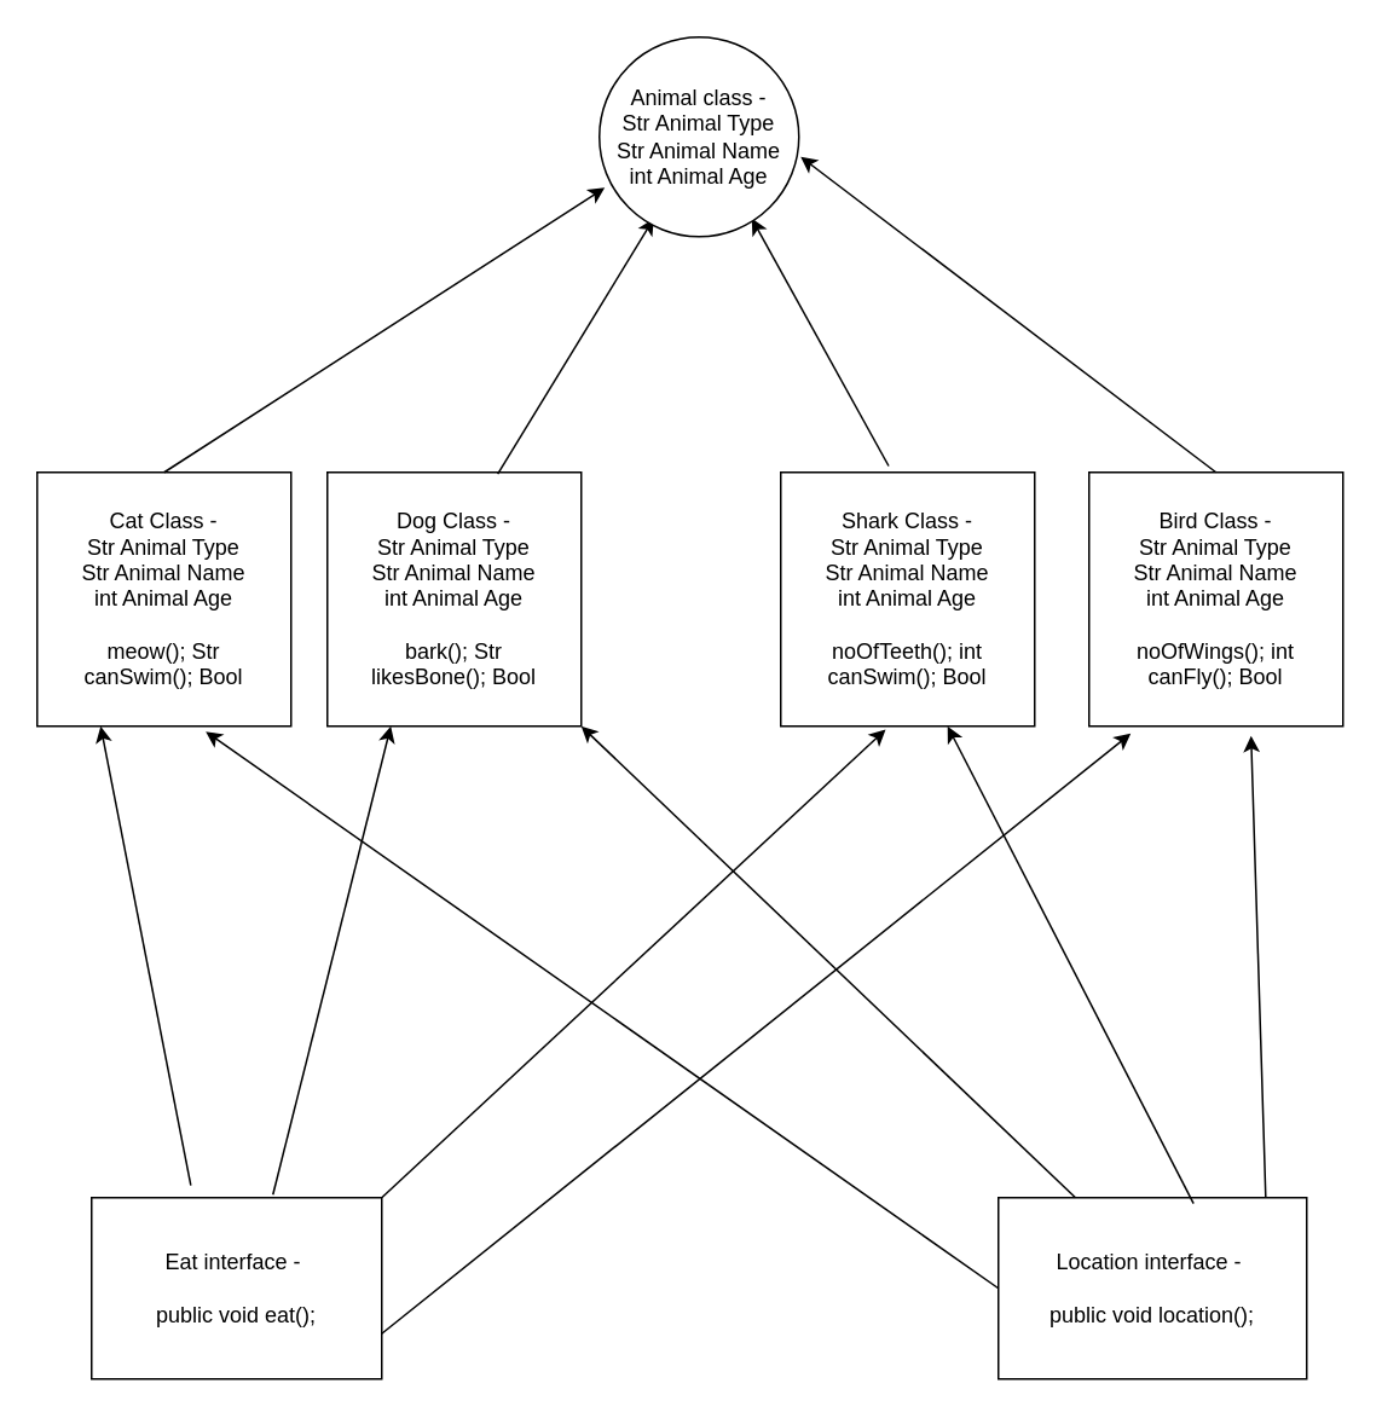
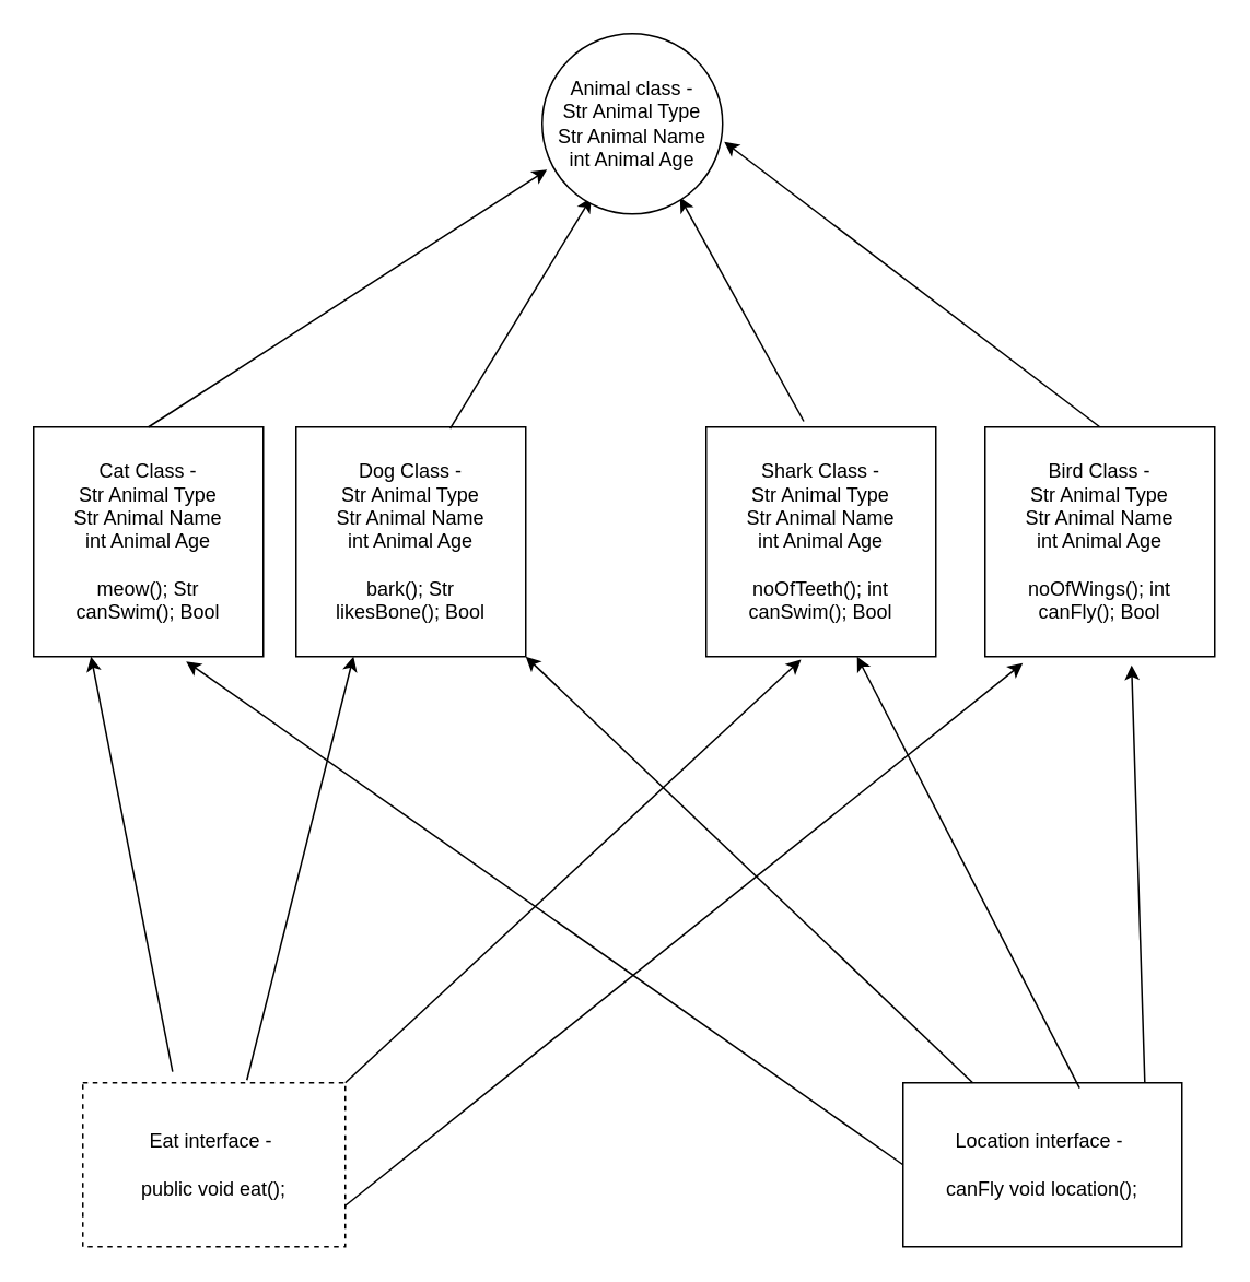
  <mxCell id="0" />
  <mxCell id="1" parent="0" />
  <mxCell id="2" value="Cat Class - &lt;br&gt;Str Animal Type&lt;br&gt;Str Animal Name&lt;br&gt;int Animal Age&lt;br&gt;&lt;br&gt;meow(); Str&lt;br&gt;canSwim(); Bool" style="whiteSpace=wrap;html=1;aspect=fixed;" vertex="1" parent="1"><mxGeometry x="20" y="260" width="140" height="140" as="geometry" /></mxCell>
  <mxCell id="3" value="Dog Class -&lt;br&gt;Str Animal Type&lt;br&gt;Str Animal Name&lt;br&gt;int Animal Age&lt;br&gt;&lt;br&gt;bark(); Str&lt;br&gt;likesBone(); Bool" style="whiteSpace=wrap;html=1;aspect=fixed;" vertex="1" parent="1"><mxGeometry x="180" y="260" width="140" height="140" as="geometry" /></mxCell>
  <mxCell id="4" value="Shark Class -&lt;br&gt;Str Animal Type&lt;br&gt;Str Animal Name&lt;br&gt;int Animal Age&lt;br&gt;&lt;br&gt;noOfTeeth(); int&lt;br&gt;canSwim(); Bool" style="whiteSpace=wrap;html=1;aspect=fixed;" vertex="1" parent="1"><mxGeometry x="430" y="260" width="140" height="140" as="geometry" /></mxCell>
  <mxCell id="5" value="Bird Class -&lt;br&gt;Str Animal Type&lt;br&gt;Str Animal Name&lt;br&gt;int Animal Age&lt;br&gt;&lt;br&gt;noOfWings(); int&lt;br&gt;canFly(); Bool" style="whiteSpace=wrap;html=1;aspect=fixed;" vertex="1" parent="1"><mxGeometry x="600" y="260" width="140" height="140" as="geometry" /></mxCell>
- <mxCell id="6" value="Eat interface -&amp;nbsp;&lt;br&gt;&lt;br&gt;public void eat();" style="rounded=0;whiteSpace=wrap;html=1;" vertex="1" parent="1"><mxGeometry x="50" y="660" width="160" height="100" as="geometry" /></mxCell>
- <mxCell id="7" value="Location interface -&amp;nbsp;&lt;br&gt;&lt;br&gt;public void location();" style="rounded=0;whiteSpace=wrap;html=1;" vertex="1" parent="1"><mxGeometry x="550" y="660" width="170" height="100" as="geometry" /></mxCell>
+ <mxCell id="6" value="Eat interface -&amp;nbsp;&lt;br&gt;&lt;br&gt;public void eat();" style="rounded=0;whiteSpace=wrap;html=1;dashed=1;" vertex="1" parent="1"><mxGeometry x="50" y="660" width="160" height="100" as="geometry" /></mxCell>
+ <mxCell id="7" value="Location interface -&amp;nbsp;&lt;br&gt;&lt;br&gt;canFly void location();" style="rounded=0;whiteSpace=wrap;html=1;" vertex="1" parent="1"><mxGeometry x="550" y="660" width="170" height="100" as="geometry" /></mxCell>
  <mxCell id="8" value="" style="endArrow=classic;html=1;rounded=0;entryX=0.027;entryY=0.755;entryDx=0;entryDy=0;entryPerimeter=0;exitX=0.5;exitY=0;exitDx=0;exitDy=0;" edge="1" parent="1" source="2" target="20"><mxGeometry width="50" height="50" relative="1" as="geometry"><mxPoint x="120" y="310" as="sourcePoint" /><mxPoint x="350" y="90" as="targetPoint" /></mxGeometry></mxCell>
  <mxCell id="9" value="" style="endArrow=classic;html=1;rounded=0;exitX=0.671;exitY=0.007;exitDx=0;exitDy=0;exitPerimeter=0;" edge="1" parent="1" source="3"><mxGeometry width="50" height="50" relative="1" as="geometry"><mxPoint x="274" y="320" as="sourcePoint" /><mxPoint x="360" y="120" as="targetPoint" /></mxGeometry></mxCell>
  <mxCell id="10" value="" style="endArrow=classic;html=1;rounded=0;exitX=0.425;exitY=-0.025;exitDx=0;exitDy=0;exitPerimeter=0;entryX=0.75;entryY=1;entryDx=0;entryDy=0;" edge="1" parent="1" source="4"><mxGeometry width="50" height="50" relative="1" as="geometry"><mxPoint x="440" y="320" as="sourcePoint" /><mxPoint x="414" y="120" as="targetPoint" /></mxGeometry></mxCell>
  <mxCell id="11" value="" style="endArrow=classic;html=1;rounded=0;entryX=1.009;entryY=0.6;entryDx=0;entryDy=0;exitX=0.5;exitY=0;exitDx=0;exitDy=0;entryPerimeter=0;" edge="1" parent="1" source="5" target="20"><mxGeometry width="50" height="50" relative="1" as="geometry"><mxPoint x="630" y="290" as="sourcePoint" /><mxPoint x="434" y="80" as="targetPoint" /></mxGeometry></mxCell>
  <mxCell id="12" value="" style="endArrow=classic;html=1;rounded=0;entryX=0.25;entryY=1;entryDx=0;entryDy=0;exitX=0.625;exitY=-0.017;exitDx=0;exitDy=0;exitPerimeter=0;" edge="1" parent="1" source="6" target="3"><mxGeometry width="50" height="50" relative="1" as="geometry"><mxPoint x="220" y="575" as="sourcePoint" /><mxPoint x="270" y="525" as="targetPoint" /></mxGeometry></mxCell>
  <mxCell id="13" value="" style="endArrow=classic;html=1;rounded=0;exitX=0.342;exitY=-0.067;exitDx=0;exitDy=0;exitPerimeter=0;entryX=0.25;entryY=1;entryDx=0;entryDy=0;" edge="1" parent="1" source="6" target="2"><mxGeometry width="50" height="50" relative="1" as="geometry"><mxPoint x="340" y="420" as="sourcePoint" /><mxPoint x="390" y="370" as="targetPoint" /></mxGeometry></mxCell>
  <mxCell id="14" value="" style="endArrow=classic;html=1;rounded=0;entryX=0.164;entryY=1.029;entryDx=0;entryDy=0;entryPerimeter=0;exitX=1;exitY=0.75;exitDx=0;exitDy=0;" edge="1" parent="1" source="6" target="5"><mxGeometry width="50" height="50" relative="1" as="geometry"><mxPoint x="260" y="610" as="sourcePoint" /><mxPoint x="310" y="560" as="targetPoint" /></mxGeometry></mxCell>
  <mxCell id="15" value="" style="endArrow=classic;html=1;rounded=0;exitX=1;exitY=0;exitDx=0;exitDy=0;entryX=0.413;entryY=1.013;entryDx=0;entryDy=0;entryPerimeter=0;" edge="1" parent="1" source="6" target="4"><mxGeometry width="50" height="50" relative="1" as="geometry"><mxPoint x="340" y="420" as="sourcePoint" /><mxPoint x="390" y="370" as="targetPoint" /></mxGeometry></mxCell>
  <mxCell id="16" value="" style="endArrow=classic;html=1;rounded=0;exitX=0.867;exitY=0;exitDx=0;exitDy=0;exitPerimeter=0;entryX=0.638;entryY=1.038;entryDx=0;entryDy=0;entryPerimeter=0;" edge="1" parent="1" source="7" target="5"><mxGeometry width="50" height="50" relative="1" as="geometry"><mxPoint x="340" y="420" as="sourcePoint" /><mxPoint x="390" y="370" as="targetPoint" /></mxGeometry></mxCell>
  <mxCell id="17" value="" style="endArrow=classic;html=1;rounded=0;entryX=0.657;entryY=1;entryDx=0;entryDy=0;entryPerimeter=0;exitX=0.633;exitY=0.033;exitDx=0;exitDy=0;exitPerimeter=0;" edge="1" parent="1" source="7" target="4"><mxGeometry width="50" height="50" relative="1" as="geometry"><mxPoint x="590" y="570" as="sourcePoint" /><mxPoint x="390" y="370" as="targetPoint" /></mxGeometry></mxCell>
  <mxCell id="18" value="" style="endArrow=classic;html=1;rounded=0;exitX=0.25;exitY=0;exitDx=0;exitDy=0;entryX=1;entryY=1;entryDx=0;entryDy=0;" edge="1" parent="1" source="7" target="3"><mxGeometry width="50" height="50" relative="1" as="geometry"><mxPoint x="340" y="420" as="sourcePoint" /><mxPoint x="390" y="370" as="targetPoint" /></mxGeometry></mxCell>
  <mxCell id="19" value="" style="endArrow=classic;html=1;rounded=0;exitX=0;exitY=0.5;exitDx=0;exitDy=0;entryX=0.664;entryY=1.021;entryDx=0;entryDy=0;entryPerimeter=0;" edge="1" parent="1" source="7" target="2"><mxGeometry width="50" height="50" relative="1" as="geometry"><mxPoint x="340" y="420" as="sourcePoint" /><mxPoint x="390" y="370" as="targetPoint" /></mxGeometry></mxCell>
  <mxCell id="20" value="Animal class -&lt;br&gt;Str Animal Type&lt;br&gt;Str Animal Name&lt;br&gt;int Animal Age" style="ellipse;whiteSpace=wrap;html=1;aspect=fixed;" vertex="1" parent="1"><mxGeometry x="330" y="20" width="110" height="110" as="geometry" /></mxCell>
